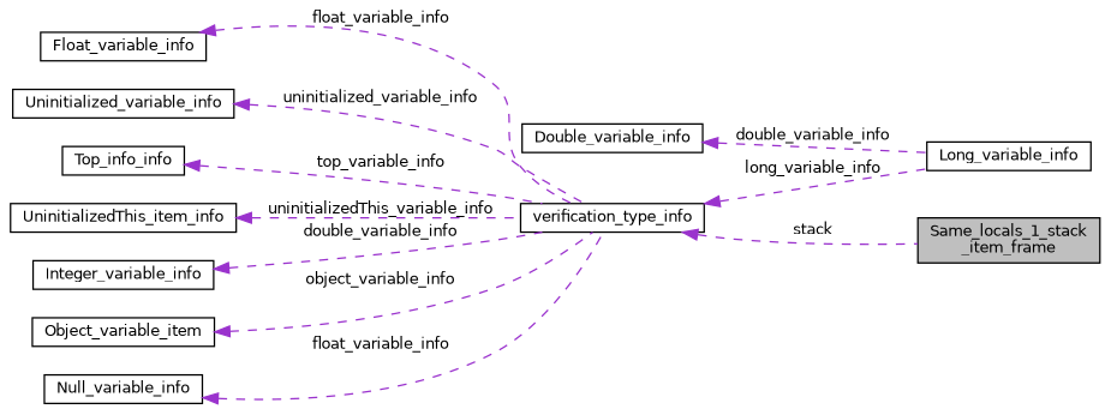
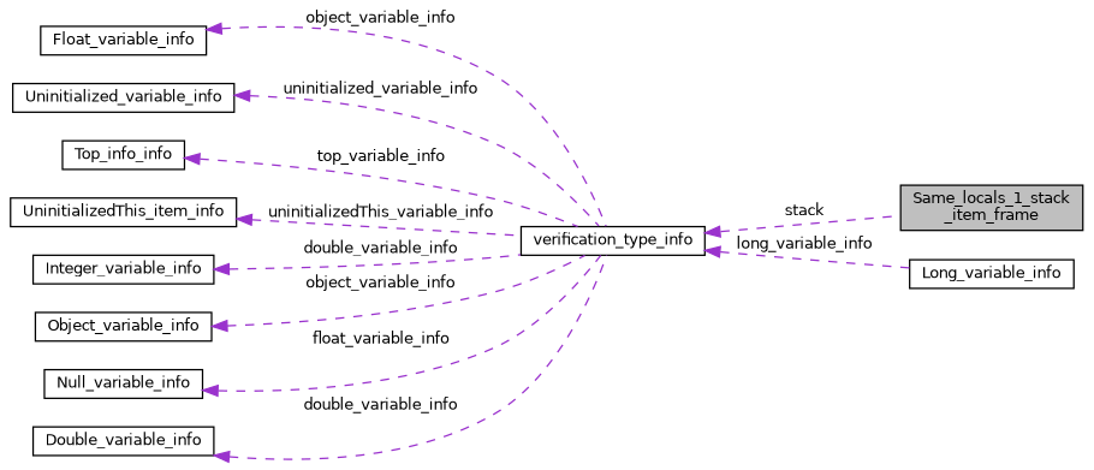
  digraph {
    rankdir=LR
    node [color=black fillcolor=white fontname=Helvetica fontsize=10 shape=record style=filled]
    edge [color=darkorchid3 dir=back fontname=Helvetica fontsize=10 labelfontname=Helvetica labelfontsize=10 style=dashed]
    n1 [fillcolor=grey75 fontcolor=black height=0.2 label="Same_locals_1_stack\l_item_frame" width=0.4]
    n2 [height=0.2 label=verification_type_info width=0.4]
    n3 [height=0.2 label=Long_variable_info width=0.4]
    n4 [height=0.2 label=Float_variable_info width=0.4]
    n5 [height=0.2 label=Uninitialized_variable_info width=0.4]
    n6 [height=0.2 label=Top_info_info width=0.4]
    n7 [height=0.2 label=UninitializedThis_item_info width=0.4]
    n8 [height=0.2 label=Integer_variable_info width=0.4]
-   n9 [height=0.2 label=Object_variable_item width=0.4]
+   n9 [height=0.2 label=Object_variable_info width=0.4]
    n10 [height=0.2 label=Null_variable_info width=0.4]
    n11 [height=0.2 label=Double_variable_info width=0.4]
    n2 -> n1 [label=" stack"]
    n2 -> n3 [label=" long_variable_info"]
-   n4 -> n2 [label=" float_variable_info"]
+   n4 -> n2 [label=" object_variable_info"]
    n5 -> n2 [label=" uninitialized_variable_info"]
    n6 -> n2 [label=" top_variable_info"]
    n7 -> n2 [label=" uninitializedThis_variable_info"]
    n8 -> n2 [label=" double_variable_info"]
    n9 -> n2 [label=" object_variable_info"]
    n10 -> n2 [label=" float_variable_info"]
-   n11 -> n3 [label=" double_variable_info"]
+   n11 -> n2 [label=" double_variable_info"]
  }
